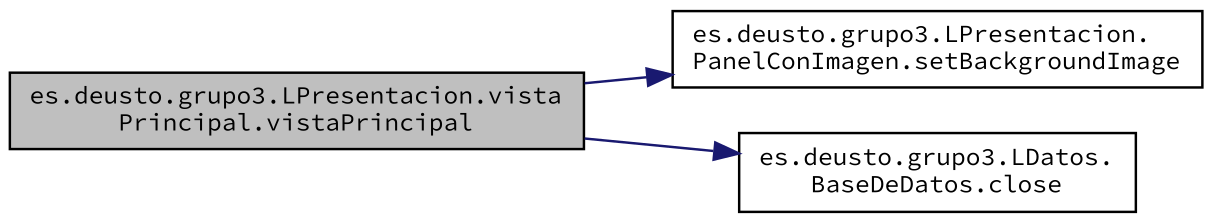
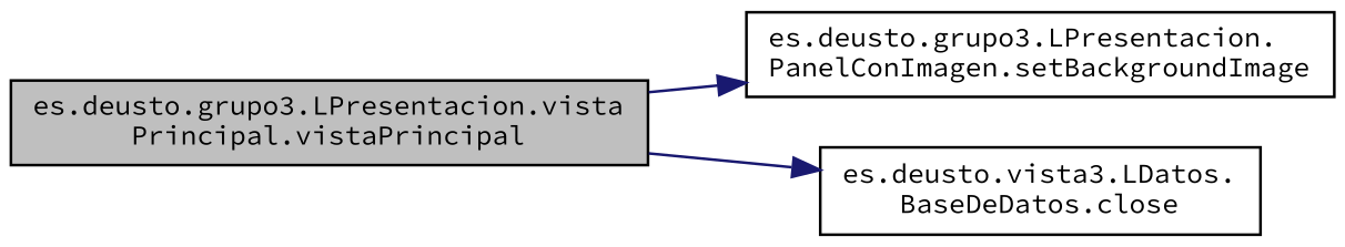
  digraph {
    rankdir=LR
    fontname="Source Code Pro"
    node [color=black fillcolor=white fontname="Source Code Pro" fontsize=10 shape=record style=filled]
    edge [color=midnightblue fontname="Source Code Pro" fontsize=10 labelfontname=Helvetica labelfontsize=10 style=solid]
    n1 [fillcolor=grey75 fontcolor=black height=0.2 label="es.deusto.grupo3.LPresentacion.vista\lPrincipal.vistaPrincipal" width=0.4]
    n2 [height=0.2 label="es.deusto.grupo3.LPresentacion.\lPanelConImagen.setBackgroundImage" width=0.4]
-   n3 [height=0.2 label="es.deusto.grupo3.LDatos.\lBaseDeDatos.close" width=0.4]
+   n3 [height=0.2 label="es.deusto.vista3.LDatos.\lBaseDeDatos.close" width=0.4]
    n1 -> n2
    n1 -> n3
  }
